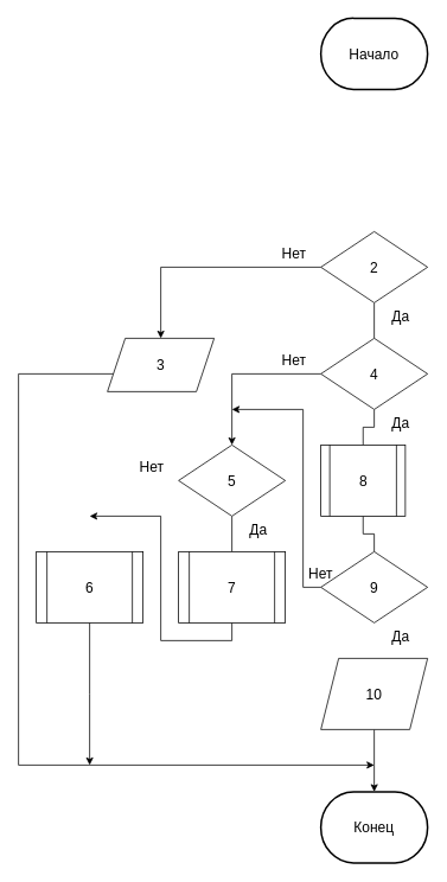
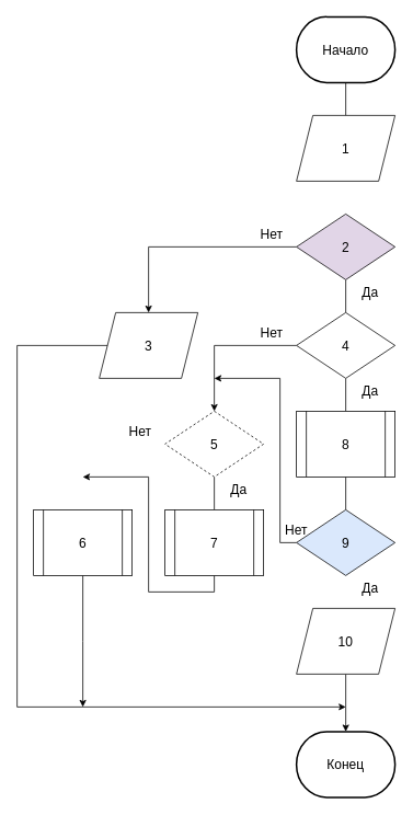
  <mxCell id="0" />
  <mxCell id="1" parent="0" />
+ <mxCell id="2" style="edgeStyle=orthogonalEdgeStyle;rounded=0;orthogonalLoop=1;jettySize=auto;html=1;entryX=0.5;entryY=0;entryDx=0;entryDy=0;fontSize=16;endArrow=none;endFill=0;" parent="1" source="3" target="19" edge="1"><mxGeometry relative="1" as="geometry" /></mxCell>
  <mxCell id="3" value="&lt;font style=&quot;font-size: 16px;&quot;&gt;Начало&lt;/font&gt;" style="strokeWidth=2;html=1;shape=mxgraph.flowchart.terminator;whiteSpace=wrap;" parent="1" vertex="1"><mxGeometry x="360" y="20" width="120" height="80" as="geometry" /></mxCell>
  <mxCell id="4" style="edgeStyle=orthogonalEdgeStyle;rounded=0;orthogonalLoop=1;jettySize=auto;html=1;entryX=0.5;entryY=0;entryDx=0;entryDy=0;fontSize=16;" parent="1" source="6" target="10" edge="1"><mxGeometry relative="1" as="geometry"><Array as="points"><mxPoint x="180" y="300" /></Array><mxPoint x="300" y="340" as="targetPoint" /></mxGeometry></mxCell>
  <mxCell id="5" style="edgeStyle=orthogonalEdgeStyle;rounded=0;orthogonalLoop=1;jettySize=auto;html=1;entryX=0.5;entryY=0;entryDx=0;entryDy=0;endArrow=none;endFill=0;" edge="1" parent="1" source="6" target="13"><mxGeometry relative="1" as="geometry" /></mxCell>
- <mxCell id="6" value="2" style="rhombus;whiteSpace=wrap;html=1;fontSize=16;" parent="1" vertex="1"><mxGeometry x="360" y="260" width="120" height="80" as="geometry" /></mxCell>
+ <mxCell id="6" value="2" style="rhombus;whiteSpace=wrap;html=1;fontSize=16;fillColor=#e1d5e7;" parent="1" vertex="1"><mxGeometry x="360" y="260" width="120" height="80" as="geometry" /></mxCell>
  <mxCell id="7" value="Да" style="text;html=1;strokeColor=none;fillColor=none;align=center;verticalAlign=middle;whiteSpace=wrap;rounded=0;fontSize=16;" parent="1" vertex="1"><mxGeometry x="420" y="340" width="60" height="30" as="geometry" /></mxCell>
  <mxCell id="8" value="Нет" style="text;html=1;strokeColor=none;fillColor=none;align=center;verticalAlign=middle;whiteSpace=wrap;rounded=0;fontSize=16;" parent="1" vertex="1"><mxGeometry x="300" y="270" width="60" height="30" as="geometry" /></mxCell>
  <mxCell id="9" style="edgeStyle=orthogonalEdgeStyle;rounded=0;orthogonalLoop=1;jettySize=auto;html=1;endArrow=classic;endFill=1;" edge="1" parent="1" source="10"><mxGeometry relative="1" as="geometry"><mxPoint x="420" y="860" as="targetPoint" /><Array as="points"><mxPoint x="20" y="420" /><mxPoint x="20" y="860" /><mxPoint x="420" y="860" /></Array></mxGeometry></mxCell>
- <mxCell id="10" value="3" style="shape=parallelogram;perimeter=parallelogramPerimeter;whiteSpace=wrap;html=1;fixedSize=1;fontSize=16;" parent="1" vertex="1"><mxGeometry x="120" y="380" width="120" height="60" as="geometry" /></mxCell>
+ <mxCell id="10" value="3" style="shape=parallelogram;perimeter=parallelogramPerimeter;whiteSpace=wrap;html=1;fixedSize=1;fontSize=16;" parent="1" vertex="1"><mxGeometry x="120" y="380" width="120" height="80" as="geometry" /></mxCell>
  <mxCell id="11" style="edgeStyle=orthogonalEdgeStyle;rounded=0;orthogonalLoop=1;jettySize=auto;html=1;fontSize=16;endArrow=classic;endFill=1;entryX=0.5;entryY=0;entryDx=0;entryDy=0;" parent="1" source="13" target="21" edge="1"><mxGeometry relative="1" as="geometry"><mxPoint x="300" y="460" as="targetPoint" /><Array as="points"><mxPoint x="260" y="420" /></Array></mxGeometry></mxCell>
  <mxCell id="12" style="edgeStyle=orthogonalEdgeStyle;rounded=0;orthogonalLoop=1;jettySize=auto;html=1;entryX=0.5;entryY=0;entryDx=0;entryDy=0;endArrow=none;endFill=0;" edge="1" parent="1" source="13" target="17"><mxGeometry relative="1" as="geometry" /></mxCell>
  <mxCell id="13" value="4" style="rhombus;whiteSpace=wrap;html=1;fontSize=16;" parent="1" vertex="1"><mxGeometry x="360" y="380" width="120" height="80" as="geometry" /></mxCell>
  <mxCell id="14" value="Да" style="text;html=1;strokeColor=none;fillColor=none;align=center;verticalAlign=middle;whiteSpace=wrap;rounded=0;fontSize=16;" parent="1" vertex="1"><mxGeometry x="420" y="460" width="60" height="30" as="geometry" /></mxCell>
  <mxCell id="15" value="Нет" style="text;html=1;strokeColor=none;fillColor=none;align=center;verticalAlign=middle;whiteSpace=wrap;rounded=0;fontSize=16;" parent="1" vertex="1"><mxGeometry x="300" y="390" width="60" height="30" as="geometry" /></mxCell>
  <mxCell id="16" style="edgeStyle=orthogonalEdgeStyle;rounded=0;orthogonalLoop=1;jettySize=auto;html=1;entryX=0.5;entryY=0;entryDx=0;entryDy=0;endArrow=none;endFill=0;" edge="1" parent="1" source="17" target="29"><mxGeometry relative="1" as="geometry" /></mxCell>
- <mxCell id="17" value="8" style="shape=process;whiteSpace=wrap;html=1;backgroundOutline=1;fontSize=16;" parent="1" vertex="1"><mxGeometry x="360" y="500" width="95" height="80" as="geometry" /></mxCell>
+ <mxCell id="17" value="8" style="shape=process;whiteSpace=wrap;html=1;backgroundOutline=1;fontSize=16;" parent="1" vertex="1"><mxGeometry x="360" y="500" width="120" height="80" as="geometry" /></mxCell>
  <mxCell id="18" value="&lt;font style=&quot;font-size: 16px;&quot;&gt;Конец&lt;/font&gt;" style="strokeWidth=2;html=1;shape=mxgraph.flowchart.terminator;whiteSpace=wrap;" parent="1" vertex="1"><mxGeometry x="360" y="890" width="120" height="80" as="geometry" /></mxCell>
+ <mxCell id="19" value="1" style="shape=parallelogram;perimeter=parallelogramPerimeter;whiteSpace=wrap;html=1;fixedSize=1;fontSize=16;" parent="1" vertex="1"><mxGeometry x="360" y="140" width="120" height="80" as="geometry" /></mxCell>
  <mxCell id="20" style="edgeStyle=orthogonalEdgeStyle;rounded=0;orthogonalLoop=1;jettySize=auto;html=1;entryX=0.5;entryY=0;entryDx=0;entryDy=0;endArrow=none;endFill=0;" edge="1" parent="1" source="21" target="27"><mxGeometry relative="1" as="geometry" /></mxCell>
- <mxCell id="21" value="&lt;div&gt;5&lt;/div&gt;" style="rhombus;whiteSpace=wrap;html=1;fontSize=16;" parent="1" vertex="1"><mxGeometry x="200" y="500" width="120" height="80" as="geometry" /></mxCell>
+ <mxCell id="21" value="&lt;div&gt;5&lt;/div&gt;" style="rhombus;whiteSpace=wrap;html=1;fontSize=16;dashed=1;" parent="1" vertex="1"><mxGeometry x="200" y="500" width="120" height="80" as="geometry" /></mxCell>
  <mxCell id="22" value="Да" style="text;html=1;strokeColor=none;fillColor=none;align=center;verticalAlign=middle;whiteSpace=wrap;rounded=0;fontSize=16;" parent="1" vertex="1"><mxGeometry x="260" y="580" width="60" height="30" as="geometry" /></mxCell>
  <mxCell id="23" value="Нет" style="text;html=1;strokeColor=none;fillColor=none;align=center;verticalAlign=middle;whiteSpace=wrap;rounded=0;fontSize=16;" parent="1" vertex="1"><mxGeometry x="140" y="510" width="60" height="30" as="geometry" /></mxCell>
  <mxCell id="24" style="edgeStyle=orthogonalEdgeStyle;rounded=0;orthogonalLoop=1;jettySize=auto;html=1;endArrow=classic;endFill=1;" edge="1" parent="1" source="25"><mxGeometry relative="1" as="geometry"><mxPoint x="100" y="860" as="targetPoint" /></mxGeometry></mxCell>
  <mxCell id="25" value="6" style="shape=process;whiteSpace=wrap;html=1;backgroundOutline=1;fontSize=16;" parent="1" vertex="1"><mxGeometry y="620" width="120" height="80" as="geometry" x="40" /></mxCell>
  <mxCell id="26" style="edgeStyle=orthogonalEdgeStyle;rounded=0;orthogonalLoop=1;jettySize=auto;html=1;endArrow=classic;endFill=1;" edge="1" parent="1" source="27"><mxGeometry relative="1" as="geometry"><mxPoint x="100" y="580" as="targetPoint" /><Array as="points"><mxPoint x="260" y="720" /><mxPoint x="180" y="720" /><mxPoint x="180" y="580" /></Array></mxGeometry></mxCell>
  <mxCell id="27" value="7" style="shape=process;whiteSpace=wrap;html=1;backgroundOutline=1;fontSize=16;" parent="1" vertex="1"><mxGeometry x="200" y="620" width="120" height="80" as="geometry" /></mxCell>
  <mxCell id="28" style="edgeStyle=orthogonalEdgeStyle;rounded=0;orthogonalLoop=1;jettySize=auto;html=1;endArrow=classic;endFill=1;" edge="1" parent="1" source="29"><mxGeometry relative="1" as="geometry"><mxPoint x="260" y="460" as="targetPoint" /><Array as="points"><mxPoint x="340" y="660" /><mxPoint x="340" y="460" /></Array></mxGeometry></mxCell>
- <mxCell id="29" value="9" style="rhombus;whiteSpace=wrap;html=1;fontSize=16;" parent="1" vertex="1"><mxGeometry x="360" y="620" width="120" height="80" as="geometry" /></mxCell>
+ <mxCell id="29" value="9" style="rhombus;whiteSpace=wrap;html=1;fontSize=16;fillColor=#dae8fc;" parent="1" vertex="1"><mxGeometry x="360" y="620" width="120" height="80" as="geometry" /></mxCell>
  <mxCell id="30" value="Да" style="text;html=1;strokeColor=none;fillColor=none;align=center;verticalAlign=middle;whiteSpace=wrap;rounded=0;fontSize=16;" parent="1" vertex="1"><mxGeometry x="420" y="700" width="60" height="30" as="geometry" /></mxCell>
  <mxCell id="31" value="Нет" style="text;html=1;strokeColor=none;fillColor=none;align=center;verticalAlign=middle;whiteSpace=wrap;rounded=0;fontSize=16;" parent="1" vertex="1"><mxGeometry x="330" y="630" width="60" height="30" as="geometry" /></mxCell>
  <mxCell id="32" style="edgeStyle=orthogonalEdgeStyle;rounded=0;orthogonalLoop=1;jettySize=auto;html=1;entryX=0.5;entryY=0;entryDx=0;entryDy=0;entryPerimeter=0;endArrow=classic;endFill=1;" edge="1" parent="1" source="33" target="18"><mxGeometry relative="1" as="geometry" /></mxCell>
  <mxCell id="33" value="10" style="shape=parallelogram;perimeter=parallelogramPerimeter;whiteSpace=wrap;html=1;fixedSize=1;fontSize=16;" parent="1" vertex="1"><mxGeometry x="360" y="740" width="120" height="80" as="geometry" /></mxCell>
